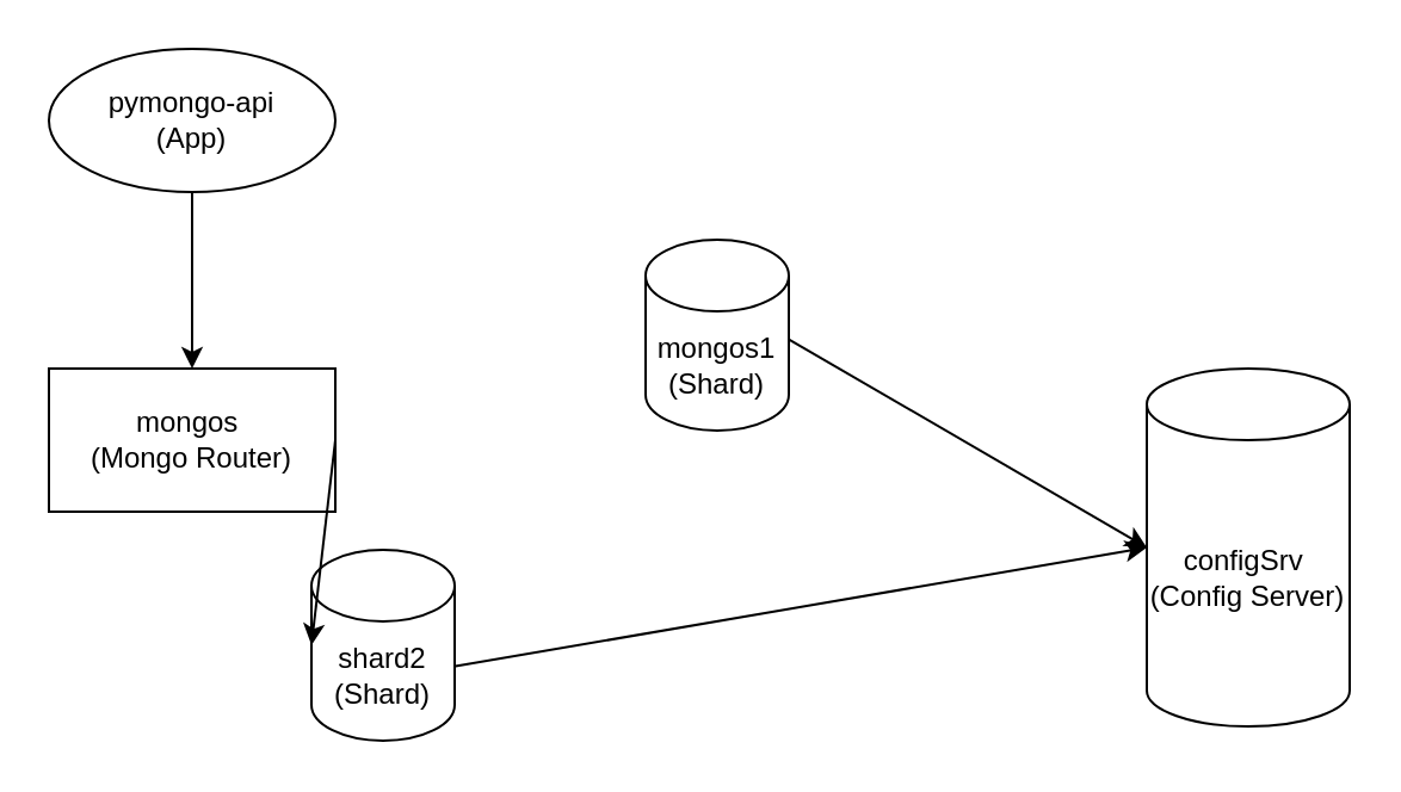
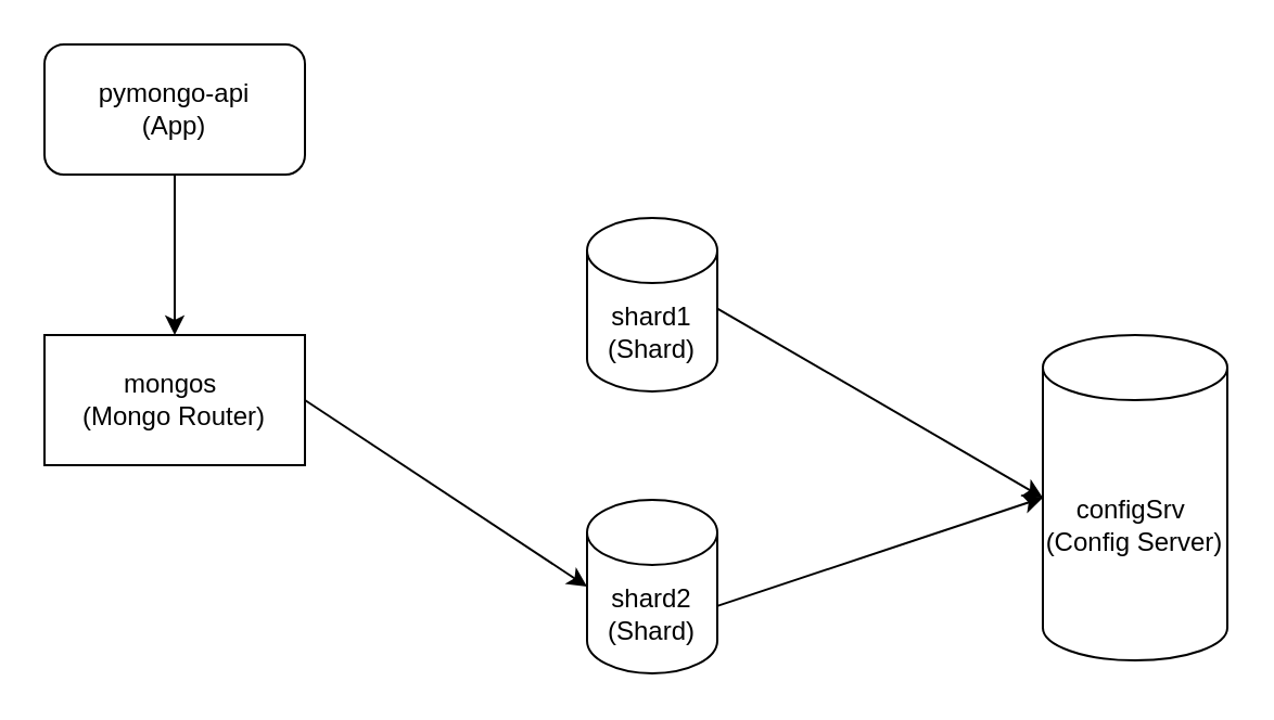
  <mxCell id="0" />
  <mxCell id="1" parent="0" />
- <mxCell id="2" value="pymongo-api&lt;div&gt;(App)&lt;/div&gt;" style="ellipse;whiteSpace=wrap;html=1;" parent="1" vertex="1"><mxGeometry x="20" y="20" width="120" height="60" as="geometry" /></mxCell>
+ <mxCell id="2" value="pymongo-api&lt;div&gt;(App)&lt;/div&gt;" style="rounded=1;whiteSpace=wrap;html=1;" parent="1" vertex="1"><mxGeometry x="20" y="20" width="120" height="60" as="geometry" /></mxCell>
  <mxCell id="3" value="mongos&amp;nbsp;&lt;div&gt;(Mongo Router)&lt;/div&gt;" style="rounded=0;whiteSpace=wrap;html=1;" parent="1" vertex="1"><mxGeometry x="20" y="154" width="120" height="60" as="geometry" /></mxCell>
- <mxCell id="4" value="mongos1&lt;div&gt;(Shard)&lt;/div&gt;" style="shape=cylinder3;whiteSpace=wrap;html=1;boundedLbl=1;backgroundOutline=1;size=15;" parent="1" vertex="1"><mxGeometry x="270" y="100" width="60" height="80" as="geometry" /></mxCell>
- <mxCell id="5" value="shard2&lt;div&gt;(Shard)&lt;/div&gt;" style="shape=cylinder3;whiteSpace=wrap;html=1;boundedLbl=1;backgroundOutline=1;size=15;" parent="1" vertex="1"><mxGeometry x="130" y="230" width="60" height="80" as="geometry" /></mxCell>
+ <mxCell id="4" value="shard1&lt;div&gt;(Shard)&lt;/div&gt;" style="shape=cylinder3;whiteSpace=wrap;html=1;boundedLbl=1;backgroundOutline=1;size=15;" parent="1" vertex="1"><mxGeometry x="270" y="100" width="60" height="80" as="geometry" /></mxCell>
+ <mxCell id="5" value="shard2&lt;div&gt;(Shard)&lt;/div&gt;" style="shape=cylinder3;whiteSpace=wrap;html=1;boundedLbl=1;backgroundOutline=1;size=15;" parent="1" vertex="1"><mxGeometry x="270" y="230" width="60" height="80" as="geometry" /></mxCell>
  <mxCell id="6" value="" style="endArrow=none;html=1;rounded=0;entryX=0.5;entryY=1;entryDx=0;entryDy=0;endFill=0;startArrow=classic;startFill=1;" parent="1" source="3" target="2" edge="1"><mxGeometry width="50" height="50" relative="1" as="geometry"><mxPoint x="110" y="200" as="sourcePoint" /><mxPoint x="160" y="150" as="targetPoint" /></mxGeometry></mxCell>
  <mxCell id="7" value="" style="endArrow=none;html=1;rounded=0;exitX=0;exitY=0.5;exitDx=0;exitDy=0;exitPerimeter=0;entryX=1;entryY=0.5;entryDx=0;entryDy=0;startArrow=classic;startFill=1;" parent="1" source="5" target="3" edge="1"><mxGeometry width="50" height="50" relative="1" as="geometry"><mxPoint x="110" y="200" as="sourcePoint" /><mxPoint x="160" y="150" as="targetPoint" /></mxGeometry></mxCell>
  <mxCell id="8" value="configSrv&amp;nbsp;&lt;div&gt;(Config Server)&lt;/div&gt;" style="shape=cylinder3;whiteSpace=wrap;html=1;boundedLbl=1;backgroundOutline=1;size=15;" parent="1" vertex="1"><mxGeometry x="480" y="154" width="85" height="150" as="geometry" /></mxCell>
  <mxCell id="9" value="" style="endArrow=none;html=1;rounded=0;entryX=1.001;entryY=0.522;entryDx=0;entryDy=0;entryPerimeter=0;exitX=0;exitY=0.5;exitDx=0;exitDy=0;exitPerimeter=0;startArrow=classic;startFill=1;" parent="1" source="8" target="4" edge="1"><mxGeometry width="50" height="50" relative="1" as="geometry"><mxPoint x="320" y="310" as="sourcePoint" /><mxPoint x="370" y="260" as="targetPoint" /></mxGeometry></mxCell>
  <mxCell id="10" value="" style="endArrow=none;html=1;rounded=0;entryX=1.006;entryY=0.61;entryDx=0;entryDy=0;entryPerimeter=0;exitX=0;exitY=0.5;exitDx=0;exitDy=0;exitPerimeter=0;startArrow=classic;startFill=1;" parent="1" source="8" target="5" edge="1"><mxGeometry width="50" height="50" relative="1" as="geometry"><mxPoint x="499" y="259" as="sourcePoint" /><mxPoint x="380" y="200" as="targetPoint" /></mxGeometry></mxCell>
